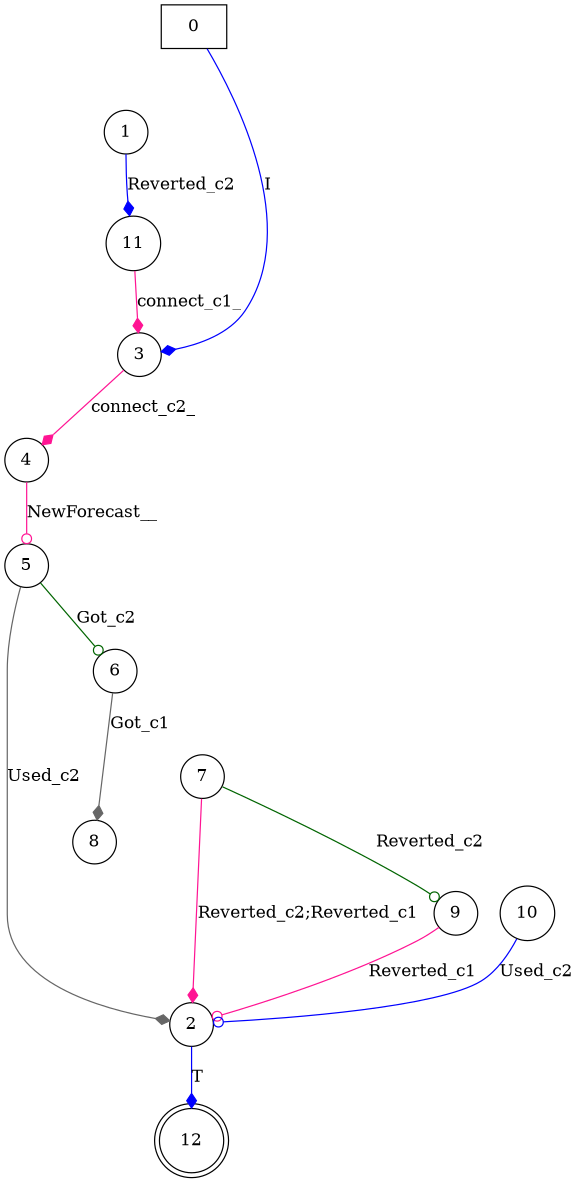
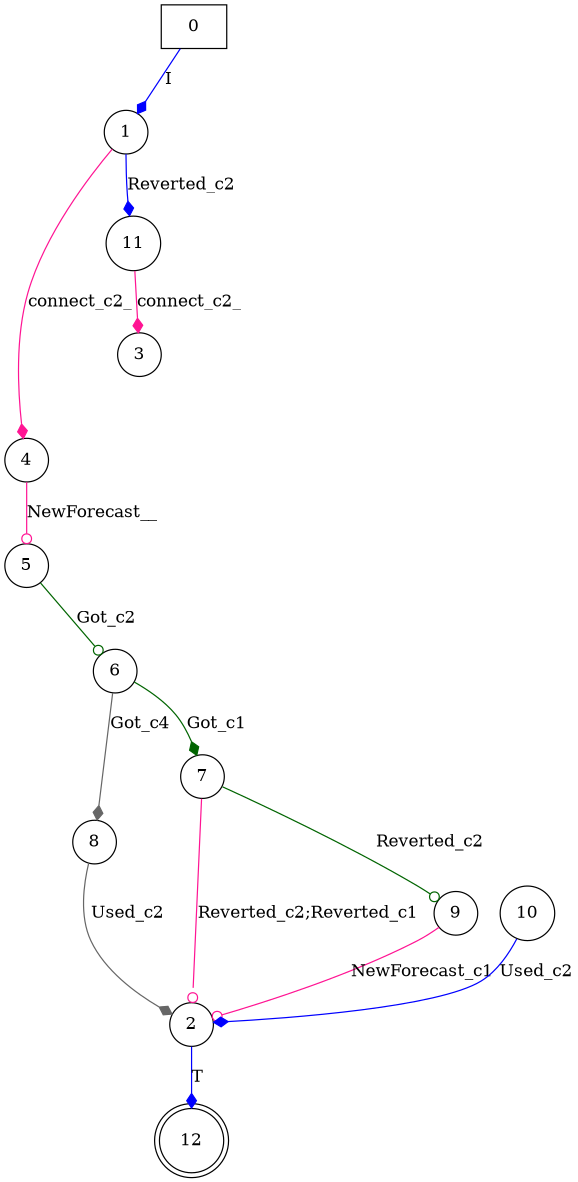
  digraph {
    node [shape=circle]
    edge [arrowhead=diamond color=deeppink]
    n1 [label=0 shape=box]
    n2 [label=1]
    n3 [label=11]
    n4 [label=3]
    n5 [label=2]
    n6 [label=12 shape=doublecircle]
    n7 [label=4]
    n8 [label=5]
    n9 [label=6]
    n10 [label=7]
    n11 [label=8]
    n12 [label=9]
    n13 [label=10]
-   n1 -> n4 [color=blue label=I]
+   n1 -> n2 [color=blue label=I]
    n2 -> n3 [color=blue label=Reverted_c2]
-   n3 -> n4 [label=connect_c1_]
-   n4 -> n7 [label=connect_c2_]
+   n3 -> n4 [label=connect_c2_]
+   n2 -> n7 [label=connect_c2_]
    n5 -> n6 [color=blue label=T]
    n7 -> n8 [arrowhead=odot label=NewForecast__]
    n8 -> n9 [arrowhead=odot color=darkgreen label=Got_c2]
-   n9 -> n11 [color=gray40 label=Got_c1]
-   n10 -> n5 [label="Reverted_c2;Reverted_c1"]
+   n9 -> n10 [color=darkgreen label=Got_c1]
+   n9 -> n11 [color=gray40 label=Got_c4]
+   n10 -> n5 [arrowhead=odot label="Reverted_c2;Reverted_c1"]
    n10 -> n12 [arrowhead=odot color=darkgreen label=Reverted_c2]
-   n8 -> n5 [color=gray40 label=Used_c2]
-   n12 -> n5 [arrowhead=odot label=Reverted_c1]
-   n13 -> n5 [arrowhead=odot color=blue label=Used_c2]
+   n11 -> n5 [color=gray40 label=Used_c2]
+   n12 -> n5 [arrowhead=odot label=NewForecast_c1]
+   n13 -> n5 [color=blue label=Used_c2]
  }
